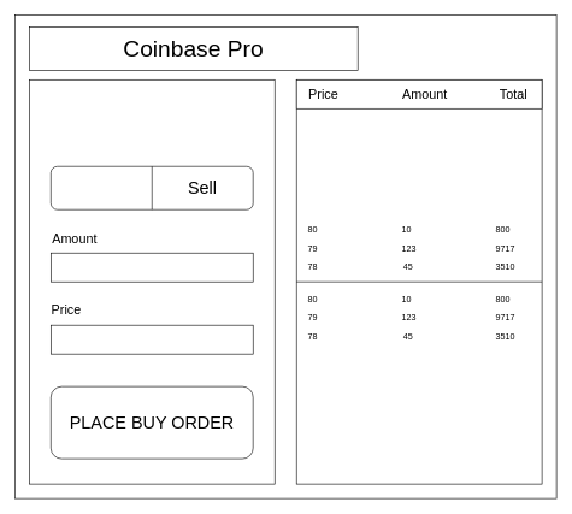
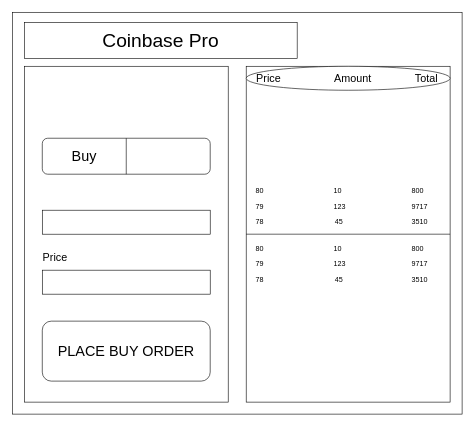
  <mxCell id="0" />
  <mxCell id="1" parent="0" />
  <mxCell id="2" value="" style="rounded=0;whiteSpace=wrap;html=1;" vertex="1" parent="1"><mxGeometry x="20" y="20" width="750" height="670" as="geometry" /></mxCell>
  <mxCell id="3" value="" style="rounded=0;whiteSpace=wrap;html=1;" vertex="1" parent="1"><mxGeometry x="410" y="110" width="340" height="560" as="geometry" /></mxCell>
  <mxCell id="4" value="" style="group" vertex="1" connectable="0" parent="1"><mxGeometry x="40" y="110" width="340" height="560" as="geometry" /></mxCell>
  <mxCell id="5" value="" style="rounded=0;whiteSpace=wrap;html=1;" vertex="1" parent="4"><mxGeometry width="340" height="560" as="geometry" /></mxCell>
  <mxCell id="6" value="" style="group" vertex="1" connectable="0" parent="4"><mxGeometry x="30" y="210" width="280" height="70" as="geometry" /></mxCell>
  <mxCell id="7" value="" style="rounded=0;whiteSpace=wrap;html=1;" vertex="1" parent="6"><mxGeometry y="30" width="280" height="40" as="geometry" /></mxCell>
- <mxCell id="8" value="&lt;font style=&quot;font-size: 18px&quot;&gt;Amount&lt;/font&gt;" style="text;html=1;strokeColor=none;fillColor=none;align=center;verticalAlign=middle;whiteSpace=wrap;rounded=0;" vertex="1" parent="6"><mxGeometry x="13" width="40" height="20" as="geometry" /></mxCell>
  <mxCell id="9" value="" style="group" vertex="1" connectable="0" parent="4"><mxGeometry x="30" y="310" width="280" height="70" as="geometry" /></mxCell>
  <mxCell id="10" value="" style="rounded=0;whiteSpace=wrap;html=1;" vertex="1" parent="9"><mxGeometry y="30" width="280" height="40" as="geometry" /></mxCell>
  <mxCell id="11" value="&lt;font style=&quot;font-size: 18px&quot;&gt;Price&lt;/font&gt;" style="text;html=1;strokeColor=none;fillColor=none;align=center;verticalAlign=middle;whiteSpace=wrap;rounded=0;" vertex="1" parent="9"><mxGeometry x="-10" width="63" height="20" as="geometry" /></mxCell>
  <mxCell id="12" value="&lt;font style=&quot;font-size: 24px&quot;&gt;PLACE BUY ORDER&lt;/font&gt;" style="rounded=1;whiteSpace=wrap;html=1;" vertex="1" parent="4"><mxGeometry x="30" y="425" width="280" height="100" as="geometry" /></mxCell>
  <mxCell id="13" value="" style="rounded=1;whiteSpace=wrap;html=1;" vertex="1" parent="4"><mxGeometry x="30" y="120" width="280" height="60" as="geometry" /></mxCell>
- <mxCell id="15" value="&lt;span style=&quot;font-size: 24px&quot;&gt;Sell&lt;/span&gt;" style="text;html=1;strokeColor=none;fillColor=none;align=center;verticalAlign=middle;whiteSpace=wrap;rounded=0;" vertex="1" parent="4"><mxGeometry x="220" y="140" width="40" height="20" as="geometry" /></mxCell>
+ <mxCell id="14" value="&lt;span style=&quot;font-size: 24px&quot;&gt;Buy&lt;/span&gt;" style="text;html=1;strokeColor=none;fillColor=none;align=center;verticalAlign=middle;whiteSpace=wrap;rounded=0;" vertex="1" parent="4"><mxGeometry x="80" y="140" width="40" height="20" as="geometry" /></mxCell>
  <mxCell id="16" value="" style="endArrow=none;html=1;entryX=0.5;entryY=0;entryDx=0;entryDy=0;exitX=0.5;exitY=1;exitDx=0;exitDy=0;" edge="1" parent="4" source="13" target="13"><mxGeometry x="100" y="260" width="50" height="50" as="geometry"><mxPoint x="175" y="300" as="sourcePoint" /><mxPoint x="225" y="250" as="targetPoint" /></mxGeometry></mxCell>
- <mxCell id="17" value="&lt;div style=&quot;text-align: justify ; font-size: 18px&quot;&gt;&lt;span&gt;&amp;nbsp; &amp;nbsp;Price&amp;nbsp; &amp;nbsp; &amp;nbsp; &amp;nbsp; &amp;nbsp; &amp;nbsp; &amp;nbsp; &amp;nbsp; &amp;nbsp; Amount&lt;span style=&quot;white-space: pre&quot;&gt;&#09;&lt;/span&gt;&amp;nbsp; &amp;nbsp; &amp;nbsp; &amp;nbsp; Total&lt;/span&gt;&lt;/div&gt;&lt;div style=&quot;text-align: justify&quot;&gt;&lt;/div&gt;" style="rounded=0;whiteSpace=wrap;html=1;align=left;" vertex="1" parent="1"><mxGeometry x="410" y="110" width="340" height="40" as="geometry" /></mxCell>
+ <mxCell id="17" value="&lt;div style=&quot;text-align: justify ; font-size: 18px&quot;&gt;&lt;span&gt;&amp;nbsp; &amp;nbsp;Price&amp;nbsp; &amp;nbsp; &amp;nbsp; &amp;nbsp; &amp;nbsp; &amp;nbsp; &amp;nbsp; &amp;nbsp; &amp;nbsp; Amount&lt;span style=&quot;white-space: pre&quot;&gt;&#09;&lt;/span&gt;&amp;nbsp; &amp;nbsp; &amp;nbsp; &amp;nbsp; Total&lt;/span&gt;&lt;/div&gt;&lt;div style=&quot;text-align: justify&quot;&gt;&lt;/div&gt;" style="ellipse;whiteSpace=wrap;html=1;align=left;" vertex="1" parent="1"><mxGeometry x="410" y="110" width="340" height="40" as="geometry" /></mxCell>
  <mxCell id="18" value="" style="endArrow=none;html=1;exitX=0;exitY=0.5;exitDx=0;exitDy=0;" edge="1" parent="1" source="3"><mxGeometry width="50" height="50" relative="1" as="geometry"><mxPoint x="410" y="430" as="sourcePoint" /><mxPoint x="750" y="390" as="targetPoint" /></mxGeometry></mxCell>
  <mxCell id="19" value="" style="group" vertex="1" connectable="0" parent="1"><mxGeometry x="420" y="304" width="320" height="78" as="geometry" /></mxCell>
  <mxCell id="20" value="" style="group" vertex="1" connectable="0" parent="19"><mxGeometry width="192" height="78" as="geometry" /></mxCell>
  <mxCell id="21" value="80" style="text;strokeColor=none;fillColor=none;align=left;verticalAlign=top;spacingLeft=4;spacingRight=4;overflow=hidden;rotatable=0;points=[[0,0.5],[1,0.5]];portConstraint=eastwest;" vertex="1" parent="20"><mxGeometry width="60" height="26" as="geometry" /></mxCell>
  <mxCell id="22" value="79" style="text;strokeColor=none;fillColor=none;align=left;verticalAlign=top;spacingLeft=4;spacingRight=4;overflow=hidden;rotatable=0;points=[[0,0.5],[1,0.5]];portConstraint=eastwest;" vertex="1" parent="20"><mxGeometry y="26" width="60" height="26" as="geometry" /></mxCell>
  <mxCell id="23" value="78" style="text;strokeColor=none;fillColor=none;align=left;verticalAlign=top;spacingLeft=4;spacingRight=4;overflow=hidden;rotatable=0;points=[[0,0.5],[1,0.5]];portConstraint=eastwest;" vertex="1" parent="20"><mxGeometry y="52" width="60" height="26" as="geometry" /></mxCell>
  <mxCell id="24" value="10" style="text;strokeColor=none;fillColor=none;align=left;verticalAlign=top;spacingLeft=4;spacingRight=4;overflow=hidden;rotatable=0;points=[[0,0.5],[1,0.5]];portConstraint=eastwest;" vertex="1" parent="20"><mxGeometry x="130" width="60" height="26" as="geometry" /></mxCell>
  <mxCell id="25" value="123" style="text;strokeColor=none;fillColor=none;align=left;verticalAlign=top;spacingLeft=4;spacingRight=4;overflow=hidden;rotatable=0;points=[[0,0.5],[1,0.5]];portConstraint=eastwest;" vertex="1" parent="20"><mxGeometry x="130" y="26" width="60" height="26" as="geometry" /></mxCell>
  <mxCell id="26" value="45" style="text;strokeColor=none;fillColor=none;align=left;verticalAlign=top;spacingLeft=4;spacingRight=4;overflow=hidden;rotatable=0;points=[[0,0.5],[1,0.5]];portConstraint=eastwest;" vertex="1" parent="20"><mxGeometry x="132" y="52" width="60" height="26" as="geometry" /></mxCell>
  <mxCell id="27" value="800" style="text;strokeColor=none;fillColor=none;align=left;verticalAlign=top;spacingLeft=4;spacingRight=4;overflow=hidden;rotatable=0;points=[[0,0.5],[1,0.5]];portConstraint=eastwest;" vertex="1" parent="19"><mxGeometry x="260" width="60" height="26" as="geometry" /></mxCell>
  <mxCell id="28" value="9717" style="text;strokeColor=none;fillColor=none;align=left;verticalAlign=top;spacingLeft=4;spacingRight=4;overflow=hidden;rotatable=0;points=[[0,0.5],[1,0.5]];portConstraint=eastwest;" vertex="1" parent="19"><mxGeometry x="260" y="26" width="60" height="26" as="geometry" /></mxCell>
  <mxCell id="29" value="3510" style="text;strokeColor=none;fillColor=none;align=left;verticalAlign=top;spacingLeft=4;spacingRight=4;overflow=hidden;rotatable=0;points=[[0,0.5],[1,0.5]];portConstraint=eastwest;" vertex="1" parent="19"><mxGeometry x="260" y="52" width="60" height="26" as="geometry" /></mxCell>
  <mxCell id="30" value="" style="group" vertex="1" connectable="0" parent="1"><mxGeometry x="420" y="400" width="320" height="78" as="geometry" /></mxCell>
  <mxCell id="31" value="" style="group" vertex="1" connectable="0" parent="30"><mxGeometry width="192" height="78" as="geometry" /></mxCell>
  <mxCell id="32" value="80" style="text;strokeColor=none;fillColor=none;align=left;verticalAlign=top;spacingLeft=4;spacingRight=4;overflow=hidden;rotatable=0;points=[[0,0.5],[1,0.5]];portConstraint=eastwest;" vertex="1" parent="31"><mxGeometry width="60" height="26" as="geometry" /></mxCell>
  <mxCell id="33" value="79" style="text;strokeColor=none;fillColor=none;align=left;verticalAlign=top;spacingLeft=4;spacingRight=4;overflow=hidden;rotatable=0;points=[[0,0.5],[1,0.5]];portConstraint=eastwest;" vertex="1" parent="31"><mxGeometry y="26" width="60" height="26" as="geometry" /></mxCell>
  <mxCell id="34" value="78" style="text;strokeColor=none;fillColor=none;align=left;verticalAlign=top;spacingLeft=4;spacingRight=4;overflow=hidden;rotatable=0;points=[[0,0.5],[1,0.5]];portConstraint=eastwest;" vertex="1" parent="31"><mxGeometry y="52" width="60" height="26" as="geometry" /></mxCell>
  <mxCell id="35" value="10" style="text;strokeColor=none;fillColor=none;align=left;verticalAlign=top;spacingLeft=4;spacingRight=4;overflow=hidden;rotatable=0;points=[[0,0.5],[1,0.5]];portConstraint=eastwest;" vertex="1" parent="31"><mxGeometry x="130" width="60" height="26" as="geometry" /></mxCell>
  <mxCell id="36" value="123" style="text;strokeColor=none;fillColor=none;align=left;verticalAlign=top;spacingLeft=4;spacingRight=4;overflow=hidden;rotatable=0;points=[[0,0.5],[1,0.5]];portConstraint=eastwest;" vertex="1" parent="31"><mxGeometry x="130" y="26" width="60" height="26" as="geometry" /></mxCell>
  <mxCell id="37" value="45" style="text;strokeColor=none;fillColor=none;align=left;verticalAlign=top;spacingLeft=4;spacingRight=4;overflow=hidden;rotatable=0;points=[[0,0.5],[1,0.5]];portConstraint=eastwest;" vertex="1" parent="31"><mxGeometry x="132" y="52" width="60" height="26" as="geometry" /></mxCell>
  <mxCell id="38" value="800" style="text;strokeColor=none;fillColor=none;align=left;verticalAlign=top;spacingLeft=4;spacingRight=4;overflow=hidden;rotatable=0;points=[[0,0.5],[1,0.5]];portConstraint=eastwest;" vertex="1" parent="30"><mxGeometry x="260" width="60" height="26" as="geometry" /></mxCell>
  <mxCell id="39" value="9717" style="text;strokeColor=none;fillColor=none;align=left;verticalAlign=top;spacingLeft=4;spacingRight=4;overflow=hidden;rotatable=0;points=[[0,0.5],[1,0.5]];portConstraint=eastwest;" vertex="1" parent="30"><mxGeometry x="260" y="26" width="60" height="26" as="geometry" /></mxCell>
  <mxCell id="40" value="3510" style="text;strokeColor=none;fillColor=none;align=left;verticalAlign=top;spacingLeft=4;spacingRight=4;overflow=hidden;rotatable=0;points=[[0,0.5],[1,0.5]];portConstraint=eastwest;" vertex="1" parent="30"><mxGeometry x="260" y="52" width="60" height="26" as="geometry" /></mxCell>
  <mxCell id="41" value="&lt;span style=&quot;font-size: 32px&quot;&gt;Coinbase Pro&lt;/span&gt;" style="rounded=0;whiteSpace=wrap;html=1;" vertex="1" parent="1"><mxGeometry x="40" y="37" width="455" height="60" as="geometry" /></mxCell>
